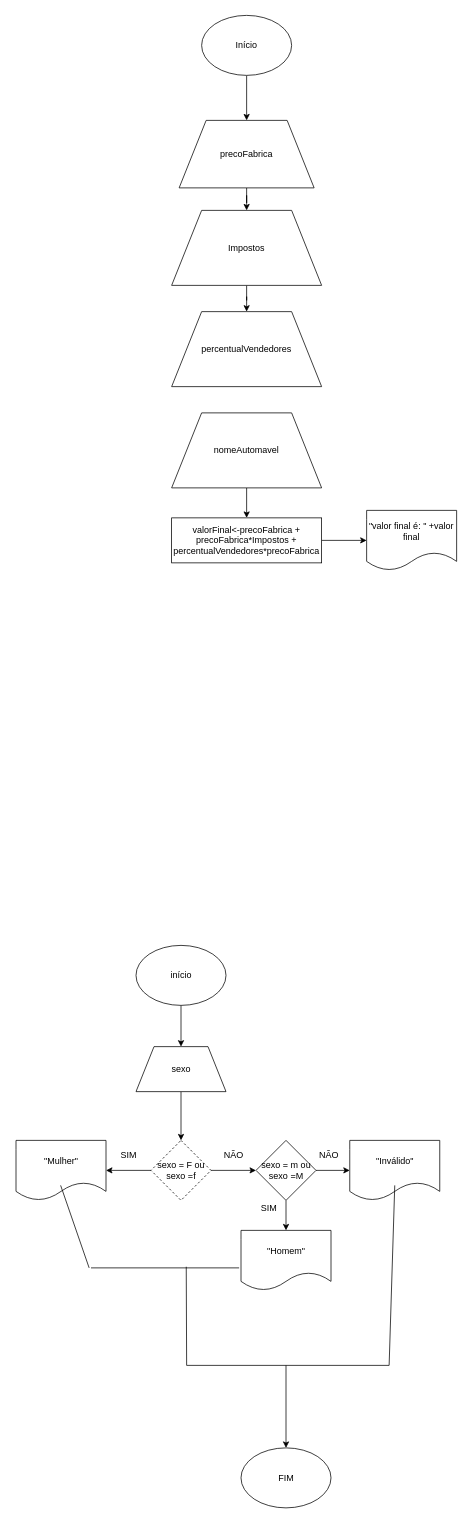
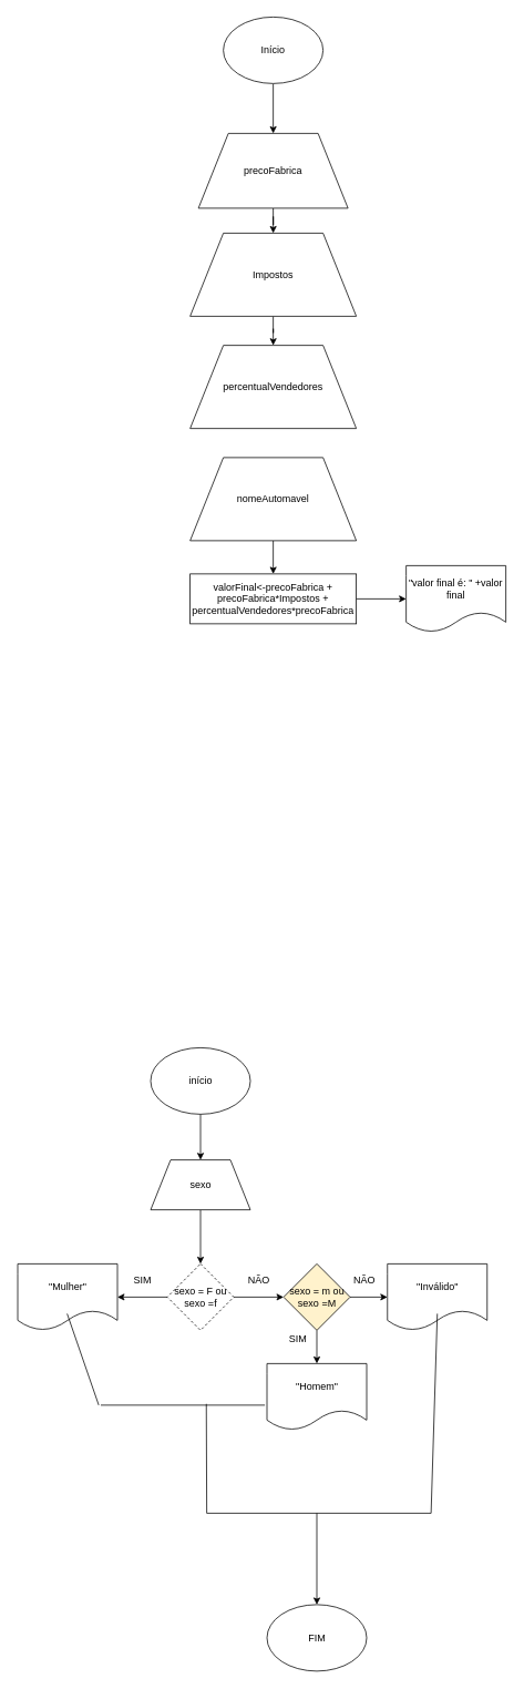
  <mxCell id="0" />
  <mxCell id="1" parent="0" />
  <mxCell id="2" value="" style="edgeStyle=orthogonalEdgeStyle;rounded=0;orthogonalLoop=1;jettySize=auto;html=1;" edge="1" parent="1" source="3" target="5"><mxGeometry relative="1" as="geometry" /></mxCell>
  <mxCell id="3" value="Início" style="ellipse;whiteSpace=wrap;html=1;" vertex="1" parent="1"><mxGeometry x="268" y="20" width="120" height="80" as="geometry" /></mxCell>
  <mxCell id="4" value="" style="edgeStyle=orthogonalEdgeStyle;rounded=0;orthogonalLoop=1;jettySize=auto;html=1;" edge="1" parent="1" source="5" target="7"><mxGeometry relative="1" as="geometry" /></mxCell>
  <mxCell id="5" value="precoFabrica" style="shape=trapezoid;perimeter=trapezoidPerimeter;whiteSpace=wrap;html=1;rotation=0;" vertex="1" parent="1"><mxGeometry x="238" y="160" width="180" height="90" as="geometry" /></mxCell>
  <mxCell id="6" value="" style="edgeStyle=orthogonalEdgeStyle;rounded=0;orthogonalLoop=1;jettySize=auto;html=1;" edge="1" parent="1" source="7" target="8"><mxGeometry relative="1" as="geometry" /></mxCell>
  <mxCell id="7" value="Impostos" style="shape=trapezoid;perimeter=trapezoidPerimeter;whiteSpace=wrap;html=1;rotation=0;" vertex="1" parent="1"><mxGeometry x="228" y="280" width="200" height="100" as="geometry" /></mxCell>
  <mxCell id="8" value="percentualVendedores&lt;br&gt;" style="shape=trapezoid;perimeter=trapezoidPerimeter;whiteSpace=wrap;html=1;rotation=0;" vertex="1" parent="1"><mxGeometry x="228" y="415" width="200" height="100" as="geometry" /></mxCell>
  <mxCell id="9" value="" style="edgeStyle=orthogonalEdgeStyle;rounded=0;orthogonalLoop=1;jettySize=auto;html=1;" edge="1" parent="1" source="10" target="12"><mxGeometry relative="1" as="geometry" /></mxCell>
  <mxCell id="10" value="nomeAutomavel" style="shape=trapezoid;perimeter=trapezoidPerimeter;whiteSpace=wrap;html=1;rotation=0;" vertex="1" parent="1"><mxGeometry x="228" y="550" width="200" height="100" as="geometry" /></mxCell>
  <mxCell id="11" value="" style="edgeStyle=orthogonalEdgeStyle;rounded=0;orthogonalLoop=1;jettySize=auto;html=1;" edge="1" parent="1" source="12" target="13"><mxGeometry relative="1" as="geometry" /></mxCell>
  <mxCell id="12" value="valorFinal&amp;lt;-precoFabrica + precoFabrica*Impostos + percentualVendedores*precoFabrica" style="rounded=0;whiteSpace=wrap;html=1;" vertex="1" parent="1"><mxGeometry x="228" y="690" width="200" height="60" as="geometry" /></mxCell>
  <mxCell id="13" value="&quot;valor final é: &quot; +valor final" style="shape=document;whiteSpace=wrap;html=1;boundedLbl=1;" vertex="1" parent="1"><mxGeometry x="488" y="680" width="120" height="80" as="geometry" /></mxCell>
  <mxCell id="14" value="" style="edgeStyle=orthogonalEdgeStyle;rounded=0;orthogonalLoop=1;jettySize=auto;html=1;" edge="1" parent="1" source="15" target="17"><mxGeometry relative="1" as="geometry" /></mxCell>
  <mxCell id="15" value="início" style="ellipse;whiteSpace=wrap;html=1;" vertex="1" parent="1"><mxGeometry x="180.5" y="1260" width="120" height="80" as="geometry" /></mxCell>
  <mxCell id="16" value="" style="edgeStyle=orthogonalEdgeStyle;rounded=0;orthogonalLoop=1;jettySize=auto;html=1;" edge="1" parent="1" source="17" target="20"><mxGeometry relative="1" as="geometry" /></mxCell>
  <mxCell id="17" value="sexo" style="shape=trapezoid;perimeter=trapezoidPerimeter;whiteSpace=wrap;html=1;" vertex="1" parent="1"><mxGeometry x="180.5" y="1395" width="120" height="60" as="geometry" /></mxCell>
  <mxCell id="18" value="" style="edgeStyle=orthogonalEdgeStyle;rounded=0;orthogonalLoop=1;jettySize=auto;html=1;" edge="1" parent="1" source="20" target="21"><mxGeometry relative="1" as="geometry" /></mxCell>
  <mxCell id="19" value="" style="edgeStyle=orthogonalEdgeStyle;rounded=0;orthogonalLoop=1;jettySize=auto;html=1;" edge="1" parent="1" source="20" target="25"><mxGeometry relative="1" as="geometry" /></mxCell>
  <mxCell id="20" value="sexo = F ou sexo =f" style="rhombus;whiteSpace=wrap;html=1;dashed=1;" vertex="1" parent="1"><mxGeometry x="200.5" y="1520" width="80" height="80" as="geometry" /></mxCell>
  <mxCell id="21" value="&quot;Mulher&quot;" style="shape=document;whiteSpace=wrap;html=1;boundedLbl=1;" vertex="1" parent="1"><mxGeometry x="20.5" y="1520" width="120" height="80" as="geometry" /></mxCell>
  <mxCell id="22" value="SIM" style="text;html=1;strokeColor=none;fillColor=none;align=center;verticalAlign=middle;whiteSpace=wrap;rounded=0;" vertex="1" parent="1"><mxGeometry x="150.5" y="1530" width="40" height="20" as="geometry" /></mxCell>
  <mxCell id="23" value="" style="edgeStyle=orthogonalEdgeStyle;rounded=0;orthogonalLoop=1;jettySize=auto;html=1;" edge="1" parent="1" source="25" target="27"><mxGeometry relative="1" as="geometry" /></mxCell>
  <mxCell id="24" value="" style="edgeStyle=orthogonalEdgeStyle;rounded=0;orthogonalLoop=1;jettySize=auto;html=1;" edge="1" parent="1" source="25" target="28"><mxGeometry relative="1" as="geometry" /></mxCell>
- <mxCell id="25" value="sexo = m ou sexo =M" style="rhombus;whiteSpace=wrap;html=1;" vertex="1" parent="1"><mxGeometry x="340.5" y="1520" width="80" height="80" as="geometry" /></mxCell>
+ <mxCell id="25" value="sexo = m ou sexo =M" style="rhombus;whiteSpace=wrap;html=1;fillColor=#fff2cc;" vertex="1" parent="1"><mxGeometry x="340.5" y="1520" width="80" height="80" as="geometry" /></mxCell>
  <mxCell id="26" value="NÃO" style="text;html=1;strokeColor=none;fillColor=none;align=center;verticalAlign=middle;whiteSpace=wrap;rounded=0;" vertex="1" parent="1"><mxGeometry x="290.5" y="1530" width="40" height="20" as="geometry" /></mxCell>
  <mxCell id="27" value="&quot;Homem&quot;" style="shape=document;whiteSpace=wrap;html=1;boundedLbl=1;" vertex="1" parent="1"><mxGeometry x="320.5" y="1640" width="120" height="80" as="geometry" /></mxCell>
  <mxCell id="28" value="&quot;Inválido&quot;" style="shape=document;whiteSpace=wrap;html=1;boundedLbl=1;" vertex="1" parent="1"><mxGeometry x="465.5" y="1520" width="120" height="80" as="geometry" /></mxCell>
  <mxCell id="29" value="FIM" style="ellipse;whiteSpace=wrap;html=1;" vertex="1" parent="1"><mxGeometry x="320.5" y="1930" width="120" height="80" as="geometry" /></mxCell>
  <mxCell id="30" value="" style="endArrow=none;html=1;" edge="1" parent="1"><mxGeometry width="50" height="50" relative="1" as="geometry"><mxPoint x="120.5" y="1690" as="sourcePoint" /><mxPoint x="318" y="1690" as="targetPoint" /></mxGeometry></mxCell>
  <mxCell id="31" value="" style="endArrow=none;html=1;" edge="1" parent="1"><mxGeometry width="50" height="50" relative="1" as="geometry"><mxPoint x="80" y="1580" as="sourcePoint" /><mxPoint x="118" y="1690" as="targetPoint" /></mxGeometry></mxCell>
  <mxCell id="32" value="" style="endArrow=none;html=1;" edge="1" parent="1"><mxGeometry width="50" height="50" relative="1" as="geometry"><mxPoint x="518" y="1820" as="sourcePoint" /><mxPoint x="525.5" y="1580" as="targetPoint" /></mxGeometry></mxCell>
  <mxCell id="33" value="" style="endArrow=none;html=1;" edge="1" parent="1"><mxGeometry width="50" height="50" relative="1" as="geometry"><mxPoint x="248" y="1820" as="sourcePoint" /><mxPoint x="518" y="1820" as="targetPoint" /></mxGeometry></mxCell>
  <mxCell id="34" value="" style="endArrow=none;html=1;" edge="1" parent="1"><mxGeometry width="50" height="50" relative="1" as="geometry"><mxPoint x="248" y="1820" as="sourcePoint" /><mxPoint x="247.5" y="1688.5" as="targetPoint" /></mxGeometry></mxCell>
  <mxCell id="35" value="" style="endArrow=classic;html=1;" edge="1" parent="1"><mxGeometry width="50" height="50" relative="1" as="geometry"><mxPoint x="380.5" y="1820" as="sourcePoint" /><mxPoint x="380.5" y="1930" as="targetPoint" /></mxGeometry></mxCell>
  <mxCell id="36" value="SIM" style="text;html=1;strokeColor=none;fillColor=none;align=center;verticalAlign=middle;whiteSpace=wrap;rounded=0;" vertex="1" parent="1"><mxGeometry x="338" y="1600" width="40" height="20" as="geometry" /></mxCell>
  <mxCell id="37" value="NÃO" style="text;html=1;strokeColor=none;fillColor=none;align=center;verticalAlign=middle;whiteSpace=wrap;rounded=0;" vertex="1" parent="1"><mxGeometry x="418" y="1530" width="40" height="20" as="geometry" /></mxCell>
